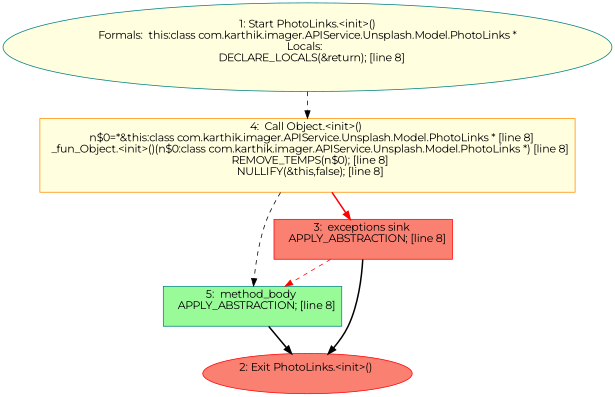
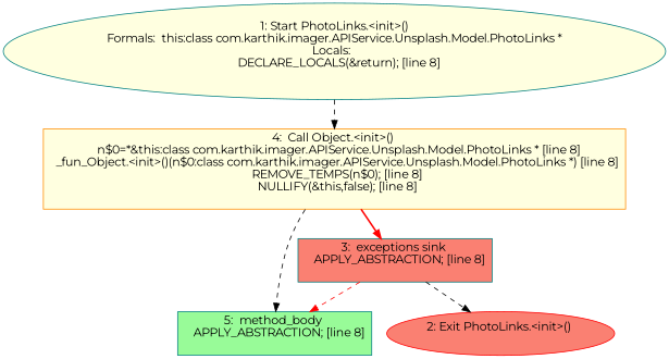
  digraph {
    fontname=Montserrat
    node [color=teal fillcolor=salmon fontname=Montserrat shape=box style=filled]
    edge [fontname=Montserrat style=bold]
    n1 [fillcolor=palegreen label="5:  method_body \n   APPLY_ABSTRACTION; [line 8]\n "]
    n2 [color=red label="2: Exit PhotoLinks.<init>() \n  " shape=""]
-   n3 [color=red label="3:  exceptions sink \n   APPLY_ABSTRACTION; [line 8]\n "]
+   n3 [label="3:  exceptions sink \n   APPLY_ABSTRACTION; [line 8]\n "]
    n4 [color=darkorange fillcolor=lightyellow label="4:  Call Object.<init>() \n   n$0=*&this:class com.karthik.imager.APIService.Unsplash.Model.PhotoLinks * [line 8]\n  _fun_Object.<init>()(n$0:class com.karthik.imager.APIService.Unsplash.Model.PhotoLinks *) [line 8]\n  REMOVE_TEMPS(n$0); [line 8]\n  NULLIFY(&this,false); [line 8]\n "]
    n5 [fillcolor=lightyellow label="1: Start PhotoLinks.<init>()\nFormals:  this:class com.karthik.imager.APIService.Unsplash.Model.PhotoLinks *\nLocals:  \n   DECLARE_LOCALS(&return); [line 8]\n " shape=""]
-   n1 -> n2
    n3 -> n1 [color=red style=dashed]
-   n3 -> n2
+   n3 -> n2 [style=dashed]
    n4 -> n1 [style=dashed]
    n4 -> n3 [color=red]
    n5 -> n4 [style=dashed]
  }
